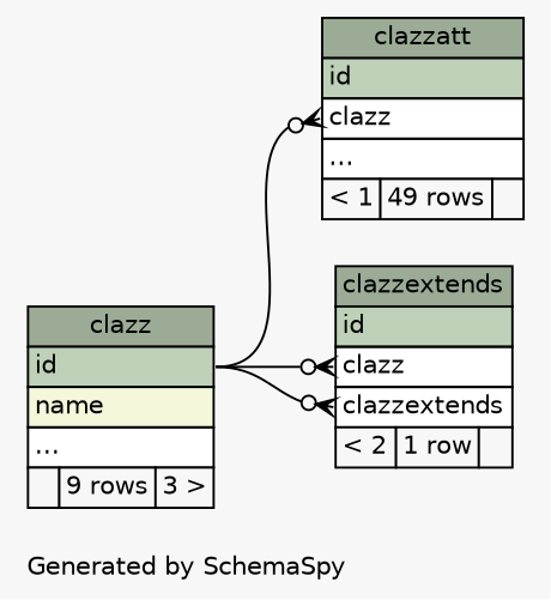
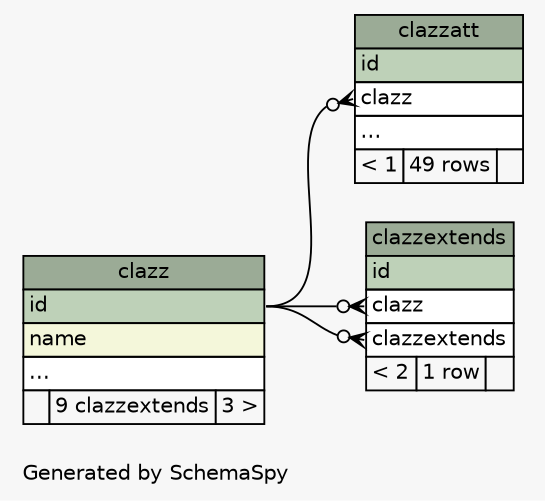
  digraph {
    bgcolor="#f7f7f7"
    fontname=Helvetica
    fontsize=11
    label="\nGenerated by SchemaSpy"
    labeljust=l
    nodesep=0.18
    rankdir=RL
    ranksep=0.46
    node [fontname=Helvetica fontsize=11 shape=plaintext]
    edge [arrowhead=none arrowsize=0.8 arrowtail=crowodot dir=back headport="id:e" tailport="clazz:w"]
-   n1 [label=<     <TABLE BORDER="0" CELLBORDER="1" CELLSPACING="0" BGCOLOR="#ffffff">       <TR><TD COLSPAN="3" BGCOLOR="#9bab96" ALIGN="CENTER">clazz</TD></TR>       <TR><TD PORT="id" COLSPAN="3" BGCOLOR="#bed1b8" ALIGN="LEFT">id</TD></TR>       <TR><TD PORT="name" COLSPAN="3" BGCOLOR="#f4f7da" ALIGN="LEFT">name</TD></TR>       <TR><TD PORT="elipses" COLSPAN="3" ALIGN="LEFT">...</TD></TR>       <TR><TD ALIGN="LEFT" BGCOLOR="#f7f7f7">  </TD><TD ALIGN="RIGHT" BGCOLOR="#f7f7f7">9 rows</TD><TD ALIGN="RIGHT" BGCOLOR="#f7f7f7">3 &gt;</TD></TR>     </TABLE>>]
+   n1 [label=<     <TABLE BORDER="0" CELLBORDER="1" CELLSPACING="0" BGCOLOR="#ffffff">       <TR><TD COLSPAN="3" BGCOLOR="#9bab96" ALIGN="CENTER">clazz</TD></TR>       <TR><TD PORT="id" COLSPAN="3" BGCOLOR="#bed1b8" ALIGN="LEFT">id</TD></TR>       <TR><TD PORT="name" COLSPAN="3" BGCOLOR="#f4f7da" ALIGN="LEFT">name</TD></TR>       <TR><TD PORT="elipses" COLSPAN="3" ALIGN="LEFT">...</TD></TR>       <TR><TD ALIGN="LEFT" BGCOLOR="#f7f7f7">  </TD><TD ALIGN="RIGHT" BGCOLOR="#f7f7f7">9 clazzextends</TD><TD ALIGN="RIGHT" BGCOLOR="#f7f7f7">3 &gt;</TD></TR>     </TABLE>>]
    n2 [label=<     <TABLE BORDER="0" CELLBORDER="1" CELLSPACING="0" BGCOLOR="#ffffff">       <TR><TD COLSPAN="3" BGCOLOR="#9bab96" ALIGN="CENTER">clazzatt</TD></TR>       <TR><TD PORT="id" COLSPAN="3" BGCOLOR="#bed1b8" ALIGN="LEFT">id</TD></TR>       <TR><TD PORT="clazz" COLSPAN="3" ALIGN="LEFT">clazz</TD></TR>       <TR><TD PORT="elipses" COLSPAN="3" ALIGN="LEFT">...</TD></TR>       <TR><TD ALIGN="LEFT" BGCOLOR="#f7f7f7">&lt; 1</TD><TD ALIGN="RIGHT" BGCOLOR="#f7f7f7">49 rows</TD><TD ALIGN="RIGHT" BGCOLOR="#f7f7f7">  </TD></TR>     </TABLE>>]
    n3 [label=<     <TABLE BORDER="0" CELLBORDER="1" CELLSPACING="0" BGCOLOR="#ffffff">       <TR><TD COLSPAN="3" BGCOLOR="#9bab96" ALIGN="CENTER">clazzextends</TD></TR>       <TR><TD PORT="id" COLSPAN="3" BGCOLOR="#bed1b8" ALIGN="LEFT">id</TD></TR>       <TR><TD PORT="clazz" COLSPAN="3" ALIGN="LEFT">clazz</TD></TR>       <TR><TD PORT="clazzextends" COLSPAN="3" ALIGN="LEFT">clazzextends</TD></TR>       <TR><TD ALIGN="LEFT" BGCOLOR="#f7f7f7">&lt; 2</TD><TD ALIGN="RIGHT" BGCOLOR="#f7f7f7">1 row</TD><TD ALIGN="RIGHT" BGCOLOR="#f7f7f7">  </TD></TR>     </TABLE>>]
    n2 -> n1
    n3 -> n1
    n3 -> n1 [tailport="clazzextends:w"]
  }
